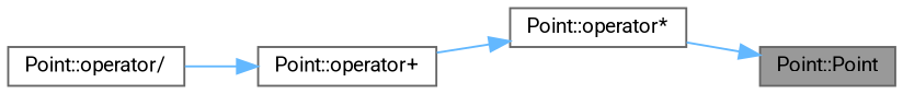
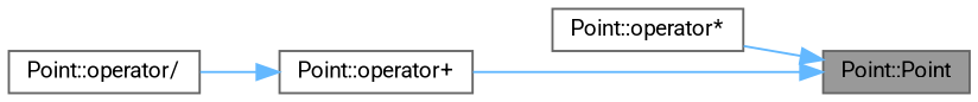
  digraph {
    fontname=Roboto
    rankdir=RL
    node [color=grey40 fillcolor=white fontname=Roboto fontsize=10 shape=box style=filled]
    edge [color=steelblue1 dir=back fontname=Roboto fontsize=10 labelfontname=Helvetica labelfontsize=10 style=solid]
    n1 [color=gray40 fillcolor=grey60 fontcolor=black height=0.2 label="Point::Point" width=0.4]
    n2 [height=0.2 label="Point::operator*" width=0.4]
    n3 [height=0.2 label="Point::operator+" width=0.4]
    n4 [height=0.2 label="Point::operator/" width=0.4]
    n1 -> n2
-   n2 -> n3
+   n1 -> n3
    n3 -> n4
  }
